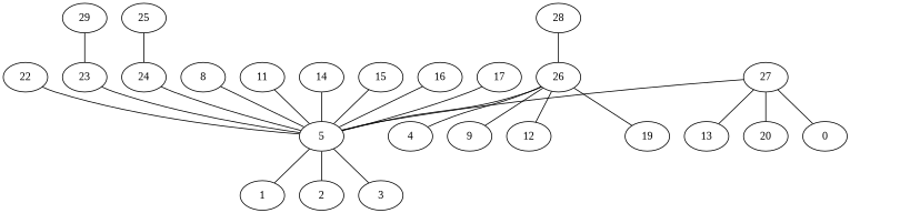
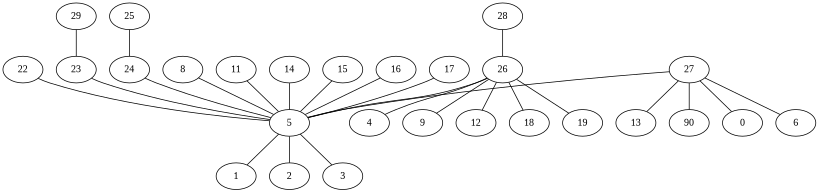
  graph {
    fontname="Liberation Serif"
    node [fontname="Liberation Serif"]
    edge [fontname="Liberation Serif"]
    5
    1
    2
    3
    8
    11
    14
    15
    16
    17
    22
    23
    24
    26
    4
    9
    12
+   18
    19
    27
    0
+   6
    13
-   20
+   20 [label=90]
    28
    25
    29
    5 -- 1
    5 -- 2
    5 -- 3
    8 -- 5
    11 -- 5
    14 -- 5
    15 -- 5
    16 -- 5
    17 -- 5
    22 -- 5
    23 -- 5
    24 -- 5
    26 -- 5
    26 -- 4
    26 -- 9
    26 -- 12
+   26 -- 18
    26 -- 19
    27 -- 5
    27 -- 0
+   27 -- 6
    27 -- 13
    27 -- 20
    28 -- 26
    25 -- 24
    29 -- 23
  }
